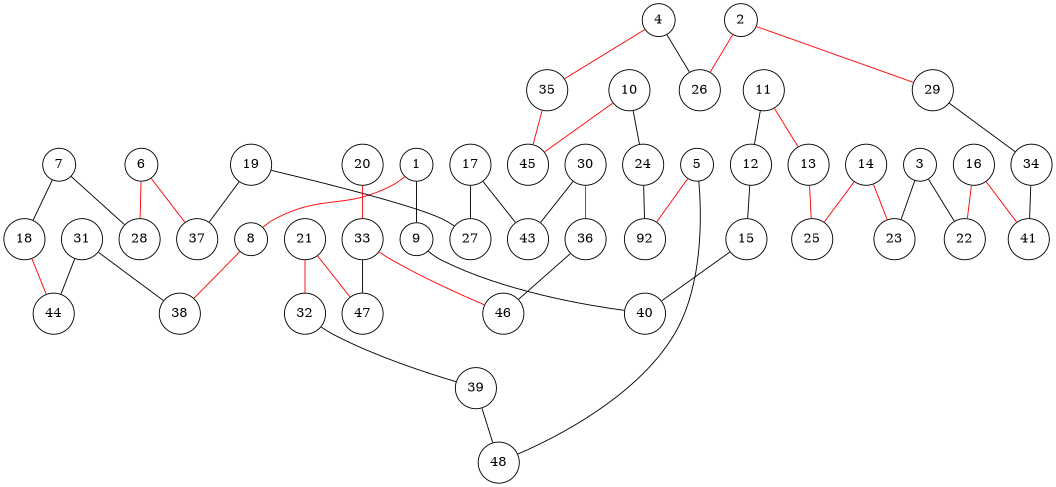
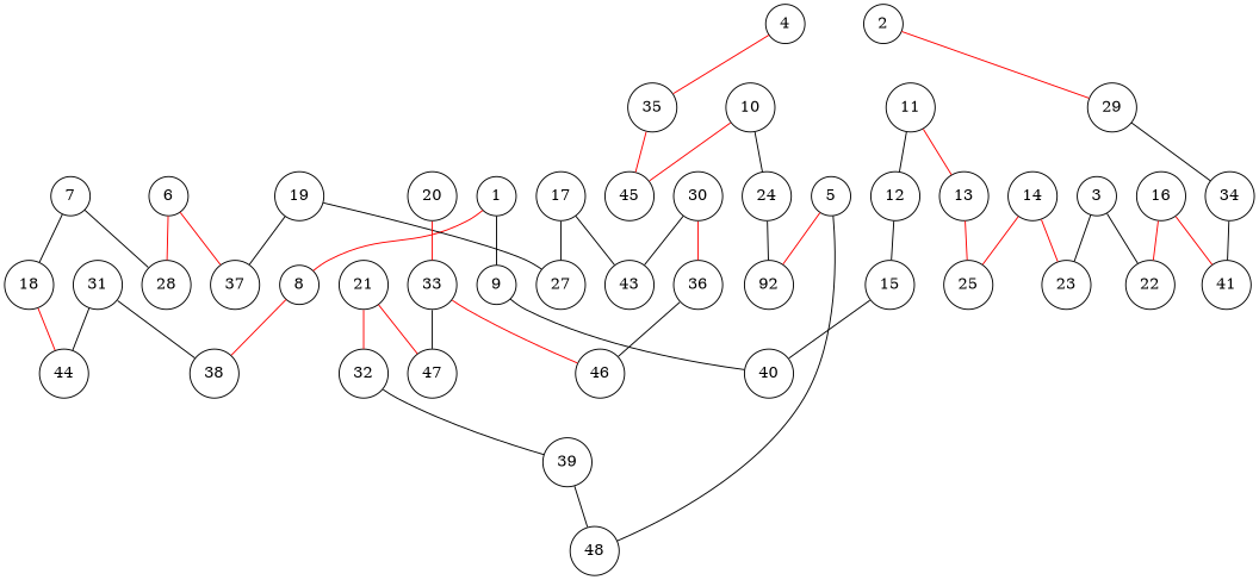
  graph {
    node [fillcolor=white shape=circle]
    edge [color=black]
    1
    8
    9
    38
    40
    2
-   26
    29
    34
    3
    22
    23
    4
    35
    45
    n16 [label=92]
    5
    48
    6
    28
    37
    7
    18
    44
    10
    24
    11
    12
    13
    15
    25
    14
    16
    41
    17
    27
    43
    19
    20
    33
    47
    46
    21
    32
    39
    30
    36
    31
    1 -- 8 [color=red]
    1 -- 9
    8 -- 38 [color=red]
    9 -- 40
-   2 -- 26 [color=red]
    2 -- 29 [color=red]
    29 -- 34
    34 -- 41
    3 -- 22
    3 -- 23
-   4 -- 26
    4 -- 35 [color=red]
    35 -- 45 [color=red]
    5 -- n16 [color=red]
    5 -- 48
    6 -- 28 [color=red]
    6 -- 37 [color=red]
    7 -- 28
    7 -- 18
    18 -- 44 [color=red]
    10 -- 45 [color=red]
    10 -- 24
    24 -- n16
    11 -- 12
    11 -- 13 [color=red]
    12 -- 15
    13 -- 25 [color=red]
    15 -- 40
    14 -- 23 [color=red]
    14 -- 25 [color=red]
    16 -- 22 [color=red]
    16 -- 41 [color=red]
    17 -- 27
    17 -- 43
    19 -- 37
    19 -- 27
    20 -- 33 [color=red]
    33 -- 47
    33 -- 46 [color=red]
    21 -- 47 [color=red]
    21 -- 32 [color=red]
    32 -- 39
    39 -- 48
    30 -- 43
    30 -- 36 [color=red]
    36 -- 46
    31 -- 38
    31 -- 44
  }
